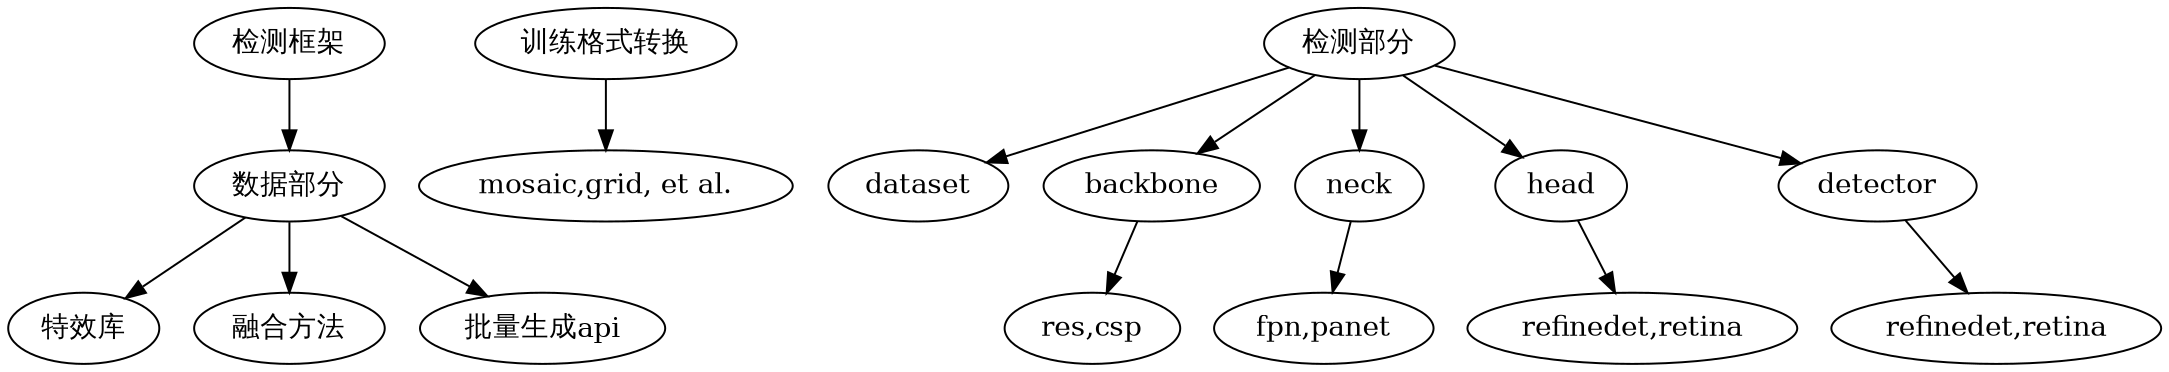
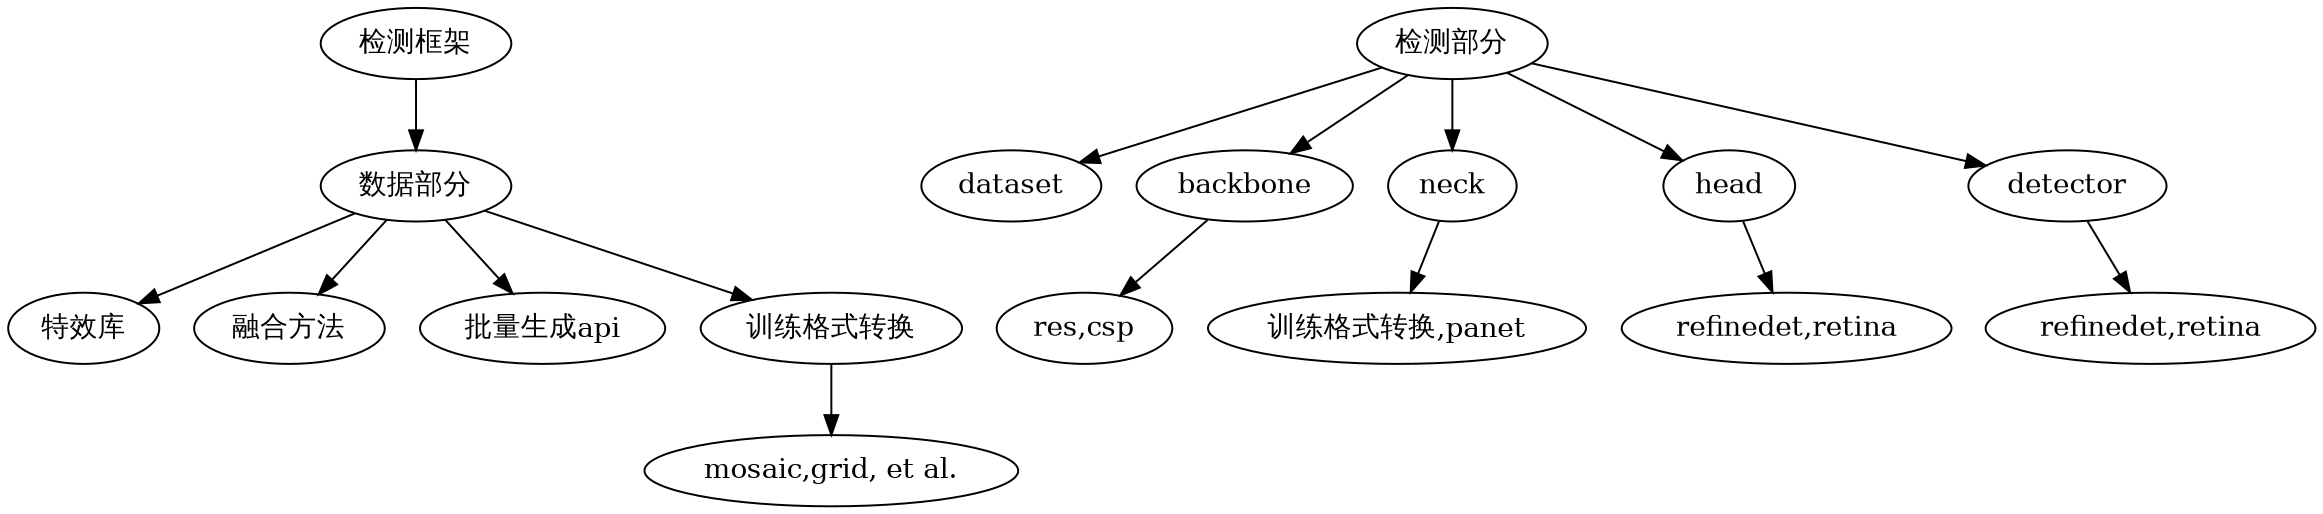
  digraph {
    n1 [label="检测框架"]
    n2 [label="数据部分"]
    n3 [label="特效库"]
    n4 [label="融合方法"]
    n5 [label="批量生成api"]
    n6 [label="训练格式转换"]
    n7 [label="检测部分"]
    n8 [label=dataset]
    n9 [label=backbone]
    n10 [label=neck]
    n11 [label=head]
    n12 [label=detector]
    n13 [label="mosaic,grid, et al."]
    n14 [label="res,csp"]
-   n15 [label="fpn,panet"]
+   n15 [label="训练格式转换,panet"]
    n16 [label="refinedet,retina"]
    n17 [label="refinedet,retina"]
    n1 -> n2
    n2 -> n3
    n2 -> n4
    n2 -> n5
+   n2 -> n6
    n6 -> n13
    n7 -> n8
    n7 -> n9
    n7 -> n10
    n7 -> n11
    n7 -> n12
    n9 -> n14
    n10 -> n15
    n11 -> n16
    n12 -> n17
  }
